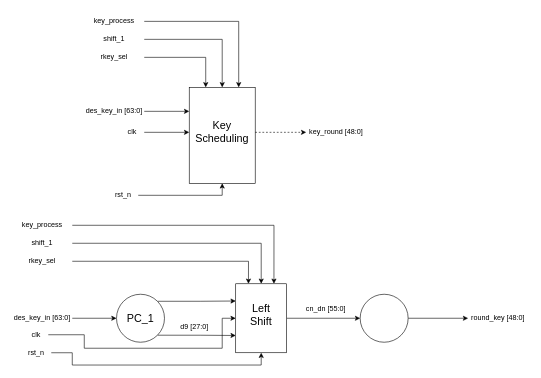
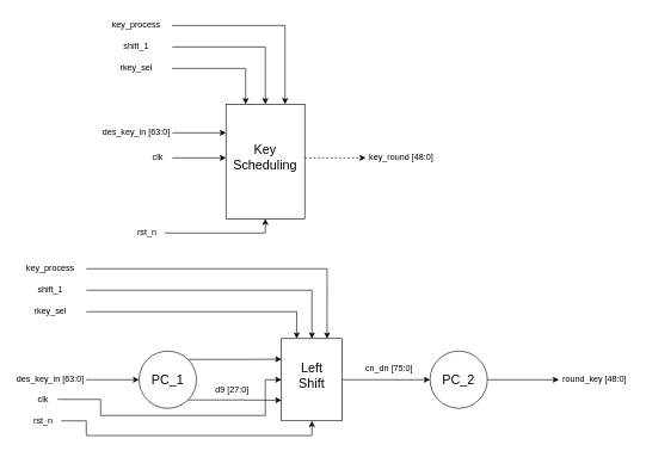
  <mxCell id="0" />
  <mxCell id="1" parent="0" />
  <mxCell id="2" value="" style="rounded=0;whiteSpace=wrap;html=1;rotation=90;" vertex="1" parent="1"><mxGeometry x="290" y="170" width="160" height="110" as="geometry" /></mxCell>
  <mxCell id="3" style="edgeStyle=orthogonalEdgeStyle;rounded=0;orthogonalLoop=1;jettySize=auto;html=1;exitX=1;exitY=0.5;exitDx=0;exitDy=0;entryX=0;entryY=0.5;entryDx=0;entryDy=0;dashed=1;" edge="1" parent="1" source="4" target="17"><mxGeometry relative="1" as="geometry" /></mxCell>
  <mxCell id="4" value="&lt;span style=&quot;font-size: 18px;&quot;&gt;Key Scheduling&lt;/span&gt;" style="text;html=1;align=center;verticalAlign=middle;whiteSpace=wrap;rounded=0;" vertex="1" parent="1"><mxGeometry x="315" y="190" width="110" height="60" as="geometry" /></mxCell>
  <mxCell id="5" style="edgeStyle=orthogonalEdgeStyle;rounded=0;orthogonalLoop=1;jettySize=auto;html=1;exitX=1;exitY=0.5;exitDx=0;exitDy=0;entryX=0.25;entryY=1;entryDx=0;entryDy=0;" edge="1" parent="1" source="6" target="2"><mxGeometry relative="1" as="geometry" /></mxCell>
  <mxCell id="6" value="des_key_in [63:0]" style="text;html=1;align=center;verticalAlign=middle;whiteSpace=wrap;rounded=0;" vertex="1" parent="1"><mxGeometry x="140" y="170" width="100" height="30" as="geometry" /></mxCell>
  <mxCell id="7" style="edgeStyle=orthogonalEdgeStyle;rounded=0;orthogonalLoop=1;jettySize=auto;html=1;exitX=1;exitY=0.5;exitDx=0;exitDy=0;entryX=0;entryY=0.5;entryDx=0;entryDy=0;" edge="1" parent="1" source="8" target="4"><mxGeometry relative="1" as="geometry" /></mxCell>
  <mxCell id="8" value="clk" style="text;html=1;align=center;verticalAlign=middle;whiteSpace=wrap;rounded=0;" vertex="1" parent="1"><mxGeometry x="200" y="205" width="40" height="30" as="geometry" /></mxCell>
  <mxCell id="9" style="edgeStyle=orthogonalEdgeStyle;rounded=0;orthogonalLoop=1;jettySize=auto;html=1;exitX=1;exitY=0.5;exitDx=0;exitDy=0;entryX=1;entryY=0.5;entryDx=0;entryDy=0;" edge="1" parent="1" source="10" target="2"><mxGeometry relative="1" as="geometry" /></mxCell>
  <mxCell id="10" value="rst_n" style="text;html=1;align=center;verticalAlign=middle;whiteSpace=wrap;rounded=0;" vertex="1" parent="1"><mxGeometry x="180" y="310" width="50" height="30" as="geometry" /></mxCell>
  <mxCell id="11" style="edgeStyle=orthogonalEdgeStyle;rounded=0;orthogonalLoop=1;jettySize=auto;html=1;exitX=1;exitY=0.5;exitDx=0;exitDy=0;entryX=0;entryY=0.25;entryDx=0;entryDy=0;" edge="1" parent="1" source="12" target="2"><mxGeometry relative="1" as="geometry" /></mxCell>
  <mxCell id="12" value="key_process" style="text;html=1;align=center;verticalAlign=middle;whiteSpace=wrap;rounded=0;" vertex="1" parent="1"><mxGeometry x="140" y="20" width="100" height="30" as="geometry" /></mxCell>
  <mxCell id="13" style="edgeStyle=orthogonalEdgeStyle;rounded=0;orthogonalLoop=1;jettySize=auto;html=1;exitX=1;exitY=0.5;exitDx=0;exitDy=0;" edge="1" parent="1" source="14" target="2"><mxGeometry relative="1" as="geometry" /></mxCell>
  <mxCell id="14" value="shift_1" style="text;html=1;align=center;verticalAlign=middle;whiteSpace=wrap;rounded=0;" vertex="1" parent="1"><mxGeometry x="140" width="100" height="30" as="geometry" y="50" /></mxCell>
  <mxCell id="15" style="edgeStyle=orthogonalEdgeStyle;rounded=0;orthogonalLoop=1;jettySize=auto;html=1;exitX=1;exitY=0.5;exitDx=0;exitDy=0;entryX=0;entryY=0.75;entryDx=0;entryDy=0;" edge="1" parent="1" source="16" target="2"><mxGeometry relative="1" as="geometry" /></mxCell>
  <mxCell id="16" value="rkey_sel" style="text;html=1;align=center;verticalAlign=middle;whiteSpace=wrap;rounded=0;" vertex="1" parent="1"><mxGeometry x="140" y="80" width="100" height="30" as="geometry" /></mxCell>
  <mxCell id="17" value="key_round [48:0]" style="text;html=1;align=center;verticalAlign=middle;whiteSpace=wrap;rounded=0;" vertex="1" parent="1"><mxGeometry x="510" y="205" width="100" height="30" as="geometry" /></mxCell>
  <mxCell id="18" style="edgeStyle=orthogonalEdgeStyle;rounded=0;orthogonalLoop=1;jettySize=auto;html=1;exitX=1;exitY=0;exitDx=0;exitDy=0;entryX=0.25;entryY=1;entryDx=0;entryDy=0;" edge="1" parent="1" source="20" target="22"><mxGeometry relative="1" as="geometry" /></mxCell>
  <mxCell id="19" style="edgeStyle=orthogonalEdgeStyle;rounded=0;orthogonalLoop=1;jettySize=auto;html=1;exitX=1;exitY=1;exitDx=0;exitDy=0;entryX=0.75;entryY=1;entryDx=0;entryDy=0;" edge="1" parent="1" source="20" target="22"><mxGeometry relative="1" as="geometry" /></mxCell>
  <mxCell id="20" value="" style="ellipse;whiteSpace=wrap;html=1;aspect=fixed;" vertex="1" parent="1"><mxGeometry x="193.75" y="490" width="80" height="80" as="geometry" /></mxCell>
  <mxCell id="21" style="edgeStyle=orthogonalEdgeStyle;rounded=0;orthogonalLoop=1;jettySize=auto;html=1;exitX=0.5;exitY=0;exitDx=0;exitDy=0;entryX=0;entryY=0.5;entryDx=0;entryDy=0;" edge="1" parent="1" source="22" target="24"><mxGeometry relative="1" as="geometry" /></mxCell>
  <mxCell id="22" value="" style="rounded=0;whiteSpace=wrap;html=1;rotation=90;" vertex="1" parent="1"><mxGeometry x="377.5" y="487.5" width="115" height="85" as="geometry" /></mxCell>
  <mxCell id="23" style="edgeStyle=orthogonalEdgeStyle;rounded=0;orthogonalLoop=1;jettySize=auto;html=1;exitX=1;exitY=0.5;exitDx=0;exitDy=0;entryX=0;entryY=0.5;entryDx=0;entryDy=0;" edge="1" parent="1" source="24" target="42"><mxGeometry relative="1" as="geometry" /></mxCell>
  <mxCell id="24" value="" style="ellipse;whiteSpace=wrap;html=1;aspect=fixed;" vertex="1" parent="1"><mxGeometry x="600" y="490" width="80" height="80" as="geometry" /></mxCell>
  <mxCell id="25" value="&lt;font style=&quot;font-size: 18px;&quot;&gt;PC_1&lt;/font&gt;" style="text;html=1;align=center;verticalAlign=middle;whiteSpace=wrap;rounded=0;" vertex="1" parent="1"><mxGeometry x="203.75" y="515" width="60" height="30" as="geometry" /></mxCell>
+ <mxCell id="26" value="&lt;font style=&quot;font-size: 18px;&quot;&gt;PC_2&lt;/font&gt;" style="text;html=1;align=center;verticalAlign=middle;whiteSpace=wrap;rounded=0;" vertex="1" parent="1"><mxGeometry x="610" y="515" width="60" height="30" as="geometry" /></mxCell>
  <mxCell id="27" value="&lt;font style=&quot;font-size: 18px;&quot;&gt;Left Shift&lt;/font&gt;" style="text;html=1;align=center;verticalAlign=middle;whiteSpace=wrap;rounded=0;" vertex="1" parent="1"><mxGeometry x="405" y="510" width="60" height="30" as="geometry" /></mxCell>
  <mxCell id="28" style="edgeStyle=orthogonalEdgeStyle;rounded=0;orthogonalLoop=1;jettySize=auto;html=1;exitX=1;exitY=0.5;exitDx=0;exitDy=0;entryX=0;entryY=0.5;entryDx=0;entryDy=0;" edge="1" parent="1" source="29" target="20"><mxGeometry relative="1" as="geometry" /></mxCell>
  <mxCell id="29" value="des_key_in [63:0]" style="text;html=1;align=center;verticalAlign=middle;whiteSpace=wrap;rounded=0;" vertex="1" parent="1"><mxGeometry x="20" y="515" width="100" height="30" as="geometry" /></mxCell>
  <mxCell id="30" value="d9 [27:0]" style="text;html=1;align=center;verticalAlign=middle;whiteSpace=wrap;rounded=0;" vertex="1" parent="1"><mxGeometry x="273.75" y="530" width="100" height="30" as="geometry" /></mxCell>
  <mxCell id="31" style="edgeStyle=orthogonalEdgeStyle;rounded=0;orthogonalLoop=1;jettySize=auto;html=1;exitX=1;exitY=0.5;exitDx=0;exitDy=0;entryX=0;entryY=0.25;entryDx=0;entryDy=0;" edge="1" parent="1" source="32" target="22"><mxGeometry relative="1" as="geometry" /></mxCell>
  <mxCell id="32" value="key_process" style="text;html=1;align=center;verticalAlign=middle;whiteSpace=wrap;rounded=0;" vertex="1" parent="1"><mxGeometry x="20" y="360" width="100" height="30" as="geometry" /></mxCell>
  <mxCell id="33" style="edgeStyle=orthogonalEdgeStyle;rounded=0;orthogonalLoop=1;jettySize=auto;html=1;exitX=1;exitY=0.5;exitDx=0;exitDy=0;entryX=0;entryY=0.5;entryDx=0;entryDy=0;" edge="1" parent="1" source="34" target="22"><mxGeometry relative="1" as="geometry" /></mxCell>
  <mxCell id="34" value="shift_1" style="text;html=1;align=center;verticalAlign=middle;whiteSpace=wrap;rounded=0;" vertex="1" parent="1"><mxGeometry x="20" y="390" width="100" height="30" as="geometry" /></mxCell>
  <mxCell id="35" style="edgeStyle=orthogonalEdgeStyle;rounded=0;orthogonalLoop=1;jettySize=auto;html=1;exitX=1;exitY=0.5;exitDx=0;exitDy=0;entryX=0;entryY=0.75;entryDx=0;entryDy=0;" edge="1" parent="1" source="36" target="22"><mxGeometry relative="1" as="geometry" /></mxCell>
  <mxCell id="36" value="rkey_sel" style="text;html=1;align=center;verticalAlign=middle;whiteSpace=wrap;rounded=0;" vertex="1" parent="1"><mxGeometry x="20" y="420" width="100" height="30" as="geometry" /></mxCell>
  <mxCell id="37" style="edgeStyle=orthogonalEdgeStyle;rounded=0;orthogonalLoop=1;jettySize=auto;html=1;exitX=1;exitY=0.5;exitDx=0;exitDy=0;" edge="1" parent="1" source="38" target="22"><mxGeometry relative="1" as="geometry"><Array as="points"><mxPoint x="140" y="557" /><mxPoint x="140" y="580" /><mxPoint x="370" y="580" /><mxPoint x="370" y="530" /></Array></mxGeometry></mxCell>
  <mxCell id="38" value="clk" style="text;html=1;align=center;verticalAlign=middle;whiteSpace=wrap;rounded=0;" vertex="1" parent="1"><mxGeometry x="40" y="542.5" width="40" height="30" as="geometry" /></mxCell>
  <mxCell id="39" style="edgeStyle=orthogonalEdgeStyle;rounded=0;orthogonalLoop=1;jettySize=auto;html=1;exitX=1;exitY=0.5;exitDx=0;exitDy=0;entryX=1;entryY=0.5;entryDx=0;entryDy=0;" edge="1" parent="1" source="40" target="22"><mxGeometry relative="1" as="geometry"><Array as="points"><mxPoint x="120" y="588" /><mxPoint x="120" y="608" /><mxPoint x="435" y="608" /></Array></mxGeometry></mxCell>
  <mxCell id="40" value="rst_n" style="text;html=1;align=center;verticalAlign=middle;whiteSpace=wrap;rounded=0;" vertex="1" parent="1"><mxGeometry x="35" y="572.5" width="50" height="30" as="geometry" /></mxCell>
- <mxCell id="41" value="cn_dn [55:0]" style="text;html=1;align=center;verticalAlign=middle;whiteSpace=wrap;rounded=0;" vertex="1" parent="1"><mxGeometry x="492.5" y="500" width="100" height="30" as="geometry" /></mxCell>
+ <mxCell id="41" value="cn_dn [75:0]" style="text;html=1;align=center;verticalAlign=middle;whiteSpace=wrap;rounded=0;" vertex="1" parent="1"><mxGeometry x="492.5" y="500" width="100" height="30" as="geometry" /></mxCell>
  <mxCell id="42" value="round_key [48:0]" style="text;html=1;align=center;verticalAlign=middle;whiteSpace=wrap;rounded=0;" vertex="1" parent="1"><mxGeometry x="780" y="515" width="100" height="30" as="geometry" /></mxCell>
